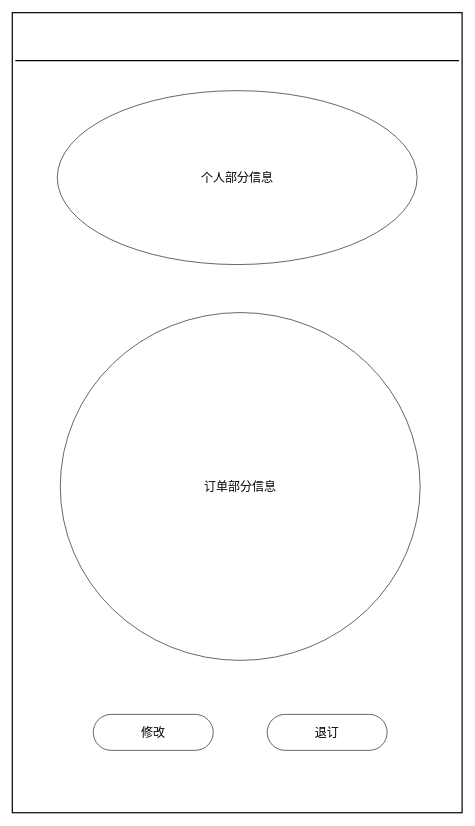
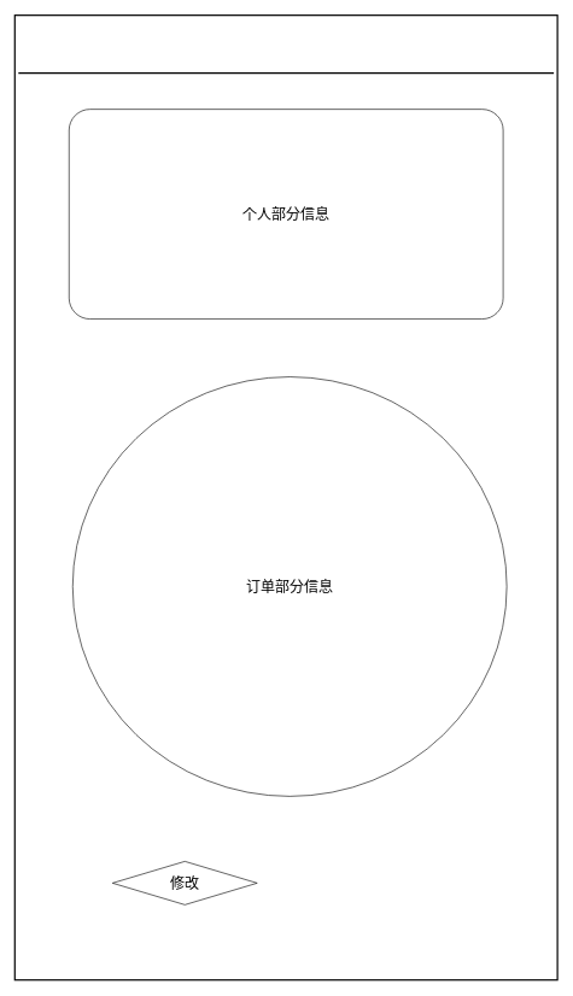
  <mxCell id="0" />
  <mxCell id="1" parent="0" />
  <mxCell id="2" value="" style="rounded=1;whiteSpace=wrap;html=1;fontSize=20;arcSize=0;strokeWidth=2;" parent="1" vertex="1"><mxGeometry x="20" y="20" width="750" height="1334" as="geometry" /></mxCell>
  <mxCell id="3" value="" style="line;strokeWidth=2;html=1;" parent="1" vertex="1"><mxGeometry x="25" y="90" width="740" height="20" as="geometry" /></mxCell>
- <mxCell id="4" value="个人部分信息" style="ellipse;whiteSpace=wrap;html=1;fontSize=20;arcSize=10;" parent="1" vertex="1"><mxGeometry x="95" y="150" width="600" height="290" as="geometry" /></mxCell>
+ <mxCell id="4" value="个人部分信息" style="rounded=1;whiteSpace=wrap;html=1;fontSize=20;arcSize=10;" parent="1" vertex="1"><mxGeometry x="95" y="150" width="600" height="290" as="geometry" /></mxCell>
  <mxCell id="5" value="&lt;span&gt;订单部分信息&lt;/span&gt;" style="ellipse;whiteSpace=wrap;html=1;fontSize=20;arcSize=10;" parent="1" vertex="1"><mxGeometry x="100" y="520" width="600" height="580" as="geometry" /></mxCell>
- <mxCell id="6" value="&lt;font style=&quot;font-size: 20px&quot;&gt;修改&lt;/font&gt;" style="rounded=1;whiteSpace=wrap;html=1;arcSize=50;" parent="1" vertex="1"><mxGeometry x="155" y="1190" width="200" height="60" as="geometry" /></mxCell>
- <mxCell id="7" value="&lt;span style=&quot;font-size: 20px&quot;&gt;退订&lt;/span&gt;" style="rounded=1;whiteSpace=wrap;html=1;arcSize=50;" parent="1" vertex="1"><mxGeometry x="445" y="1190" width="200" height="60" as="geometry" /></mxCell>
+ <mxCell id="6" value="&lt;font style=&quot;font-size: 20px&quot;&gt;修改&lt;/font&gt;" style="rhombus;whiteSpace=wrap;html=1;arcSize=50;" parent="1" vertex="1"><mxGeometry x="155" y="1190" width="200" height="60" as="geometry" /></mxCell>
